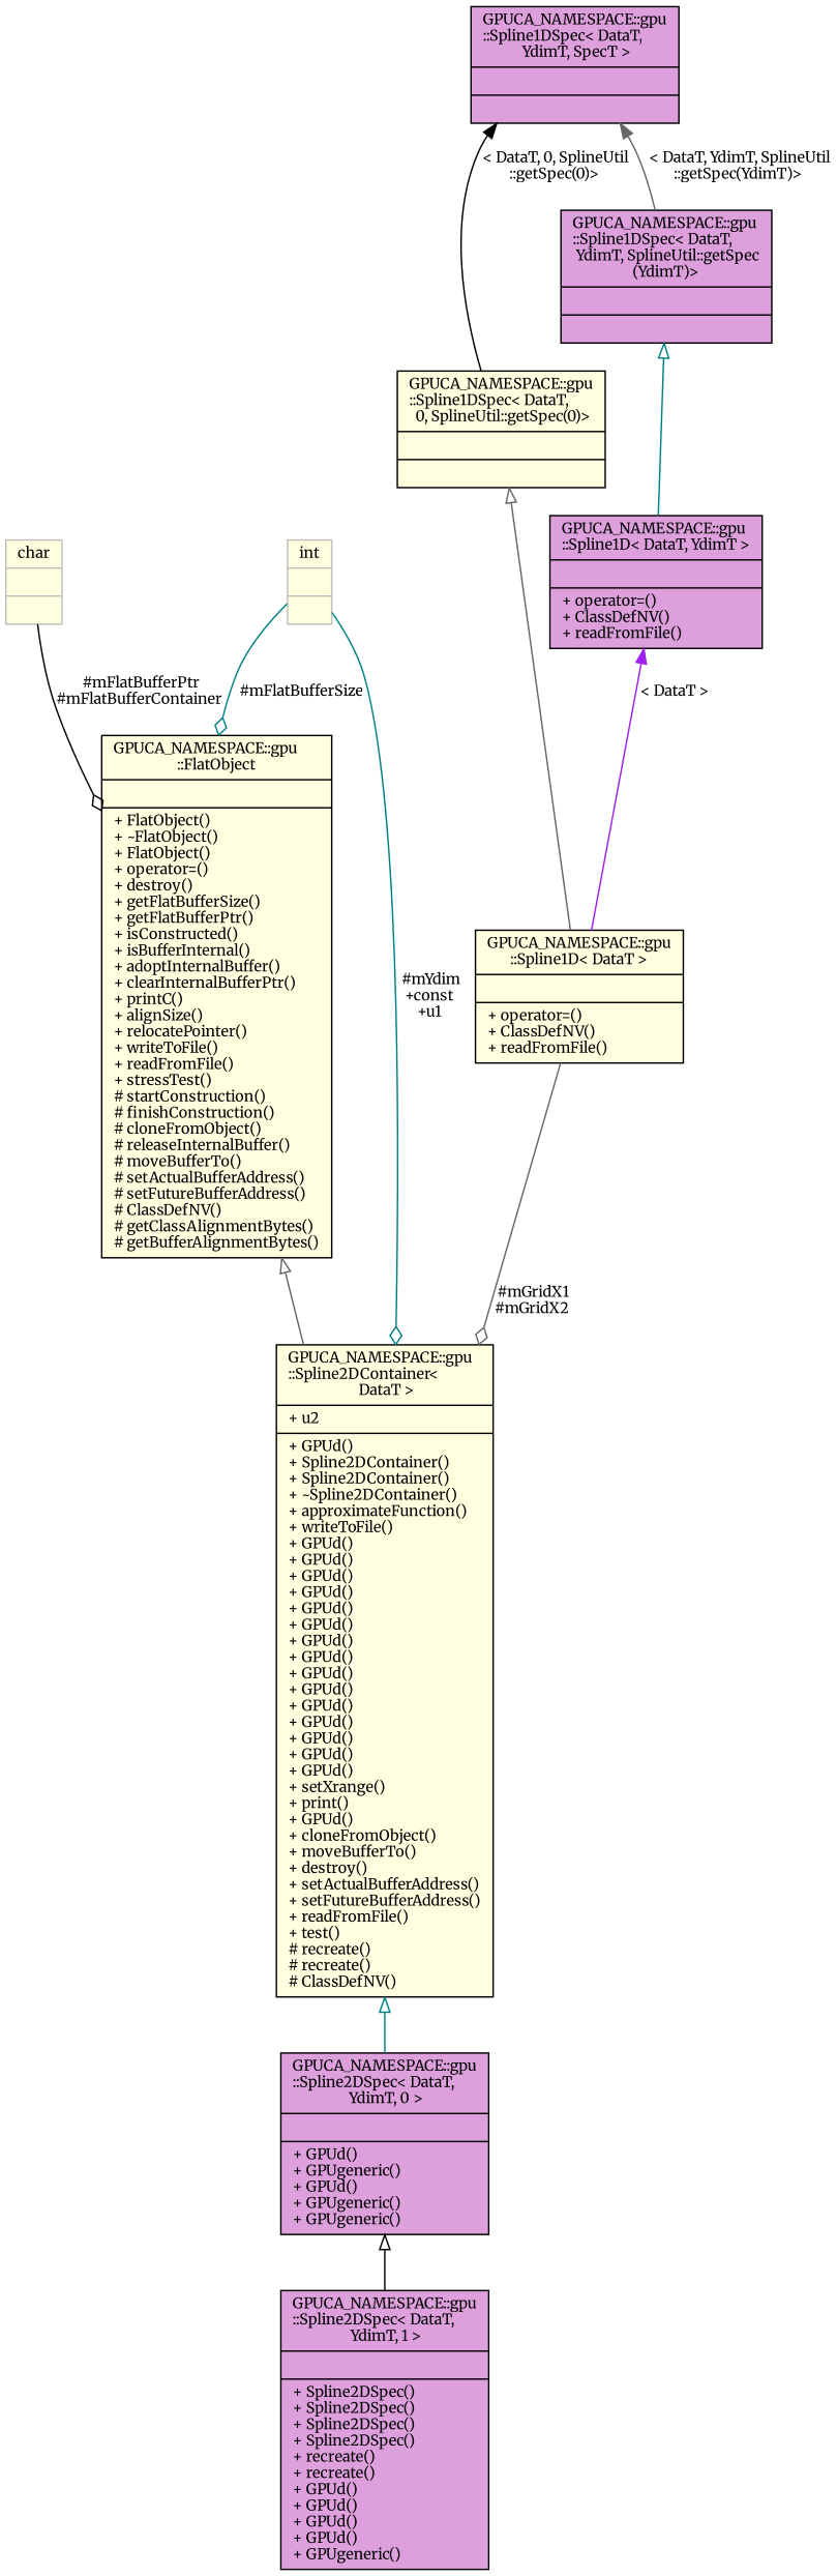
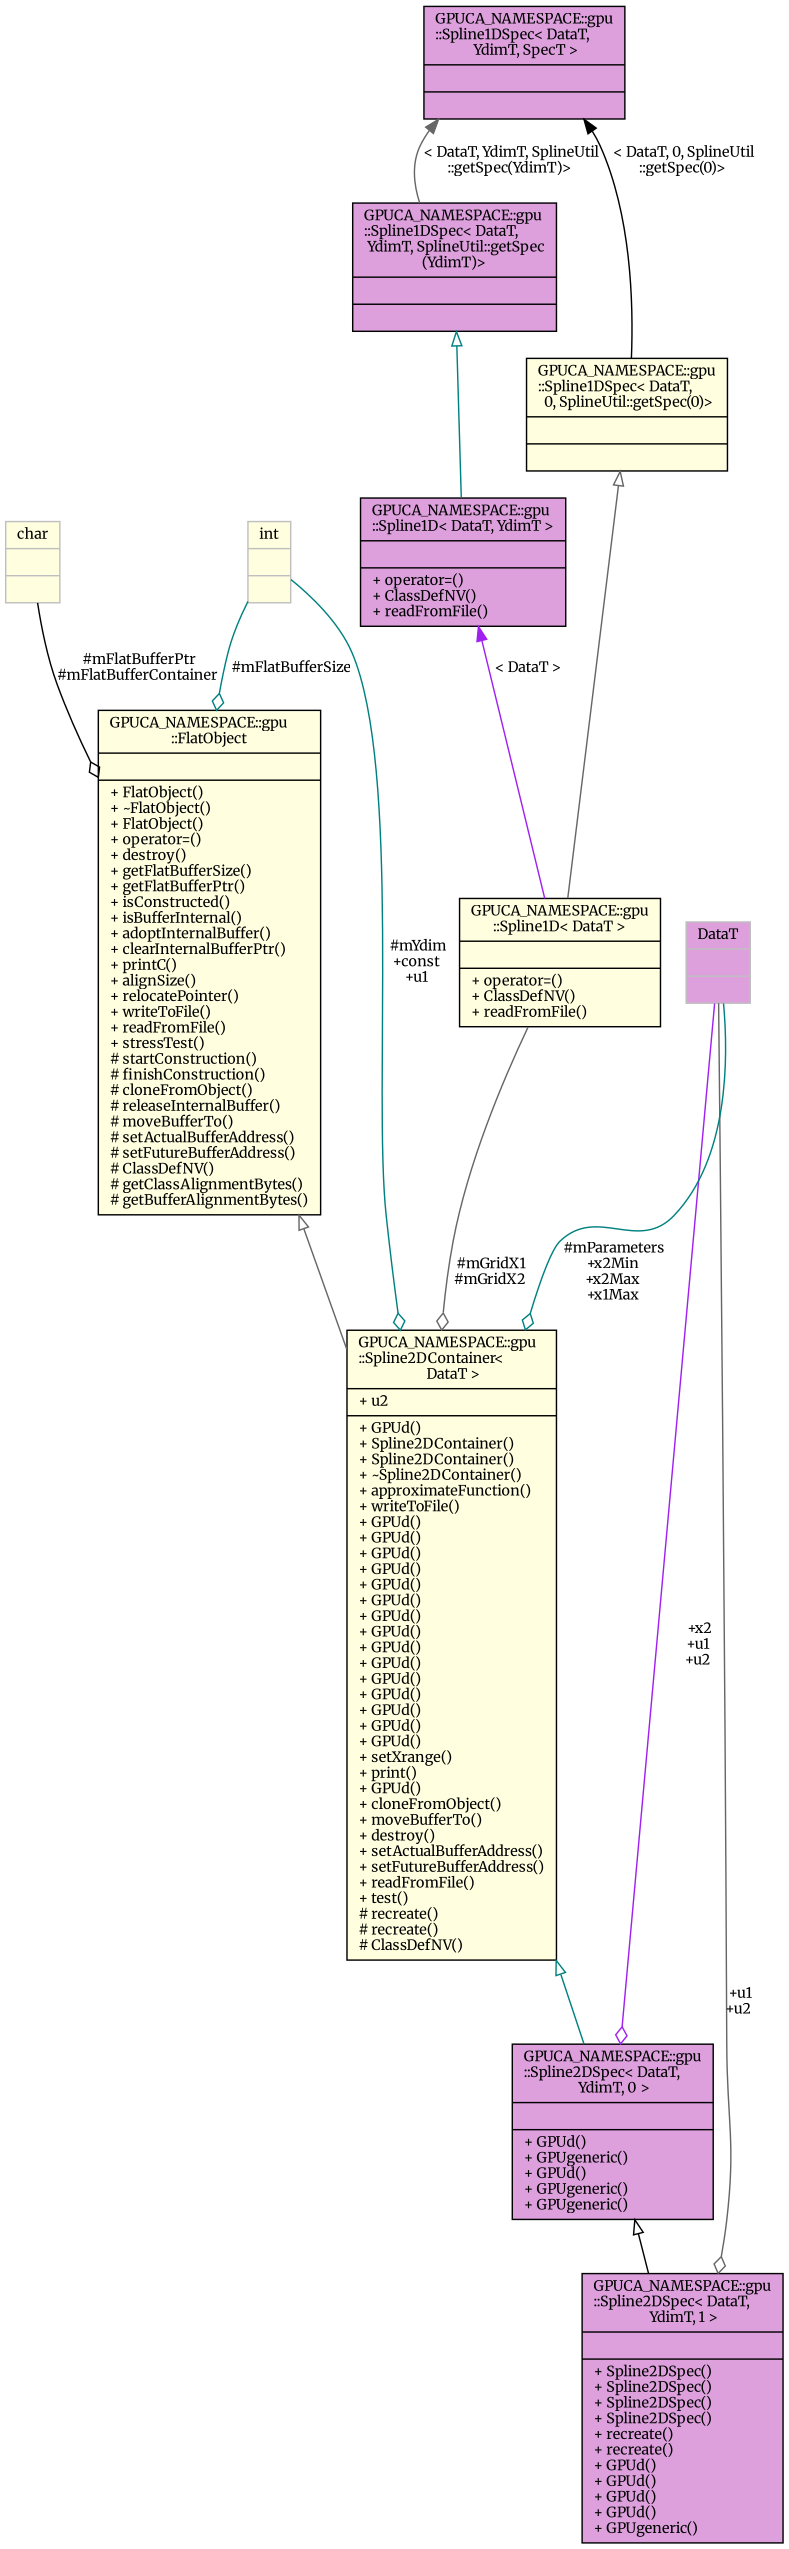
  digraph {
    fontname=Merriweather
    node [color=black fillcolor=plum fontname=Merriweather fontsize=10 shape=record style=filled]
    edge [color=teal dir=back fontname=Merriweather fontsize=10 labelfontname=Helvetica labelfontsize=10 style=solid]
    n1 [fontcolor=black height=0.2 label="{GPUCA_NAMESPACE::gpu\l::Spline2DSpec\< DataT,\l YdimT, 1 \>\n||+ Spline2DSpec()\l+ Spline2DSpec()\l+ Spline2DSpec()\l+ Spline2DSpec()\l+ recreate()\l+ recreate()\l+ GPUd()\l+ GPUd()\l+ GPUd()\l+ GPUd()\l+ GPUgeneric()\l}" width=0.4]
    n2 [height=0.2 label="{GPUCA_NAMESPACE::gpu\l::Spline2DSpec\< DataT,\l YdimT, 0 \>\n||+ GPUd()\l+ GPUgeneric()\l+ GPUd()\l+ GPUgeneric()\l+ GPUgeneric()\l}" width=0.4]
    n3 [fillcolor=lightyellow height=0.2 label="{GPUCA_NAMESPACE::gpu\l::Spline2DContainer\<\l DataT \>\n|+ u2\l|+ GPUd()\l+ Spline2DContainer()\l+ Spline2DContainer()\l+ ~Spline2DContainer()\l+ approximateFunction()\l+ writeToFile()\l+ GPUd()\l+ GPUd()\l+ GPUd()\l+ GPUd()\l+ GPUd()\l+ GPUd()\l+ GPUd()\l+ GPUd()\l+ GPUd()\l+ GPUd()\l+ GPUd()\l+ GPUd()\l+ GPUd()\l+ GPUd()\l+ GPUd()\l+ setXrange()\l+ print()\l+ GPUd()\l+ cloneFromObject()\l+ moveBufferTo()\l+ destroy()\l+ setActualBufferAddress()\l+ setFutureBufferAddress()\l+ readFromFile()\l+ test()\l# recreate()\l# recreate()\l# ClassDefNV()\l}" width=0.4]
    n4 [fillcolor=lightyellow height=0.2 label="{GPUCA_NAMESPACE::gpu\l::FlatObject\n||+ FlatObject()\l+ ~FlatObject()\l+ FlatObject()\l+ operator=()\l+ destroy()\l+ getFlatBufferSize()\l+ getFlatBufferPtr()\l+ isConstructed()\l+ isBufferInternal()\l+ adoptInternalBuffer()\l+ clearInternalBufferPtr()\l+ printC()\l+ alignSize()\l+ relocatePointer()\l+ writeToFile()\l+ readFromFile()\l+ stressTest()\l# startConstruction()\l# finishConstruction()\l# cloneFromObject()\l# releaseInternalBuffer()\l# moveBufferTo()\l# setActualBufferAddress()\l# setFutureBufferAddress()\l# ClassDefNV()\l# getClassAlignmentBytes()\l# getBufferAlignmentBytes()\l}" width=0.4]
    n5 [color=grey75 fillcolor=lightyellow height=0.2 label="{char\n||}" width=0.4]
    n6 [color=grey75 fillcolor=lightyellow height=0.2 label="{int\n||}" width=0.4]
+   n7 [color=grey75 height=0.2 label="{DataT\n||}" width=0.4]
    n8 [fillcolor=lightyellow height=0.2 label="{GPUCA_NAMESPACE::gpu\l::Spline1D\< DataT \>\n||+ operator=()\l+ ClassDefNV()\l+ readFromFile()\l}" width=0.4]
    n9 [fillcolor=lightyellow height=0.2 label="{GPUCA_NAMESPACE::gpu\l::Spline1DSpec\< DataT,\l 0, SplineUtil::getSpec(0)\>\n||}" width=0.4]
    n10 [height=0.2 label="{GPUCA_NAMESPACE::gpu\l::Spline1DSpec\< DataT,\l YdimT, SpecT \>\n||}" width=0.4]
    n11 [height=0.2 label="{GPUCA_NAMESPACE::gpu\l::Spline1DSpec\< DataT,\l YdimT, SplineUtil::getSpec\l(YdimT)\>\n||}" width=0.4]
    n12 [height=0.2 label="{GPUCA_NAMESPACE::gpu\l::Spline1D\< DataT, YdimT \>\n||+ operator=()\l+ ClassDefNV()\l+ readFromFile()\l}" width=0.4]
    n2 -> n1 [arrowtail=onormal color=black]
    n3 -> n2 [arrowtail=onormal]
    n4 -> n3 [arrowtail=onormal color=gray40]
    n5 -> n4 [arrowhead=odiamond color=black label=" #mFlatBufferPtr\n#mFlatBufferContainer" dir=""]
    n6 -> n3 [arrowhead=odiamond label=" #mYdim\n+const\n+u1" dir=""]
    n6 -> n4 [arrowhead=odiamond label=" #mFlatBufferSize" dir=""]
+   n7 -> n1 [arrowhead=odiamond color=gray40 label=" +u1\n+u2" dir=""]
+   n7 -> n2 [arrowhead=odiamond color=purple label=" +x2\n+u1\n+u2" dir=""]
+   n7 -> n3 [arrowhead=odiamond label=" #mParameters\n+x2Min\n+x2Max\n+x1Max" dir=""]
    n8 -> n3 [arrowhead=odiamond color=gray40 label=" #mGridX1\n#mGridX2" dir=""]
    n9 -> n8 [arrowtail=onormal color=gray40]
    n10 -> n9 [color=black label=" \< DataT, 0, SplineUtil\l::getSpec(0)\>"]
    n10 -> n11 [color=gray40 label=" \< DataT, YdimT, SplineUtil\l::getSpec(YdimT)\>"]
    n11 -> n12 [arrowtail=onormal]
    n12 -> n8 [color=purple label=" \< DataT \>"]
  }
